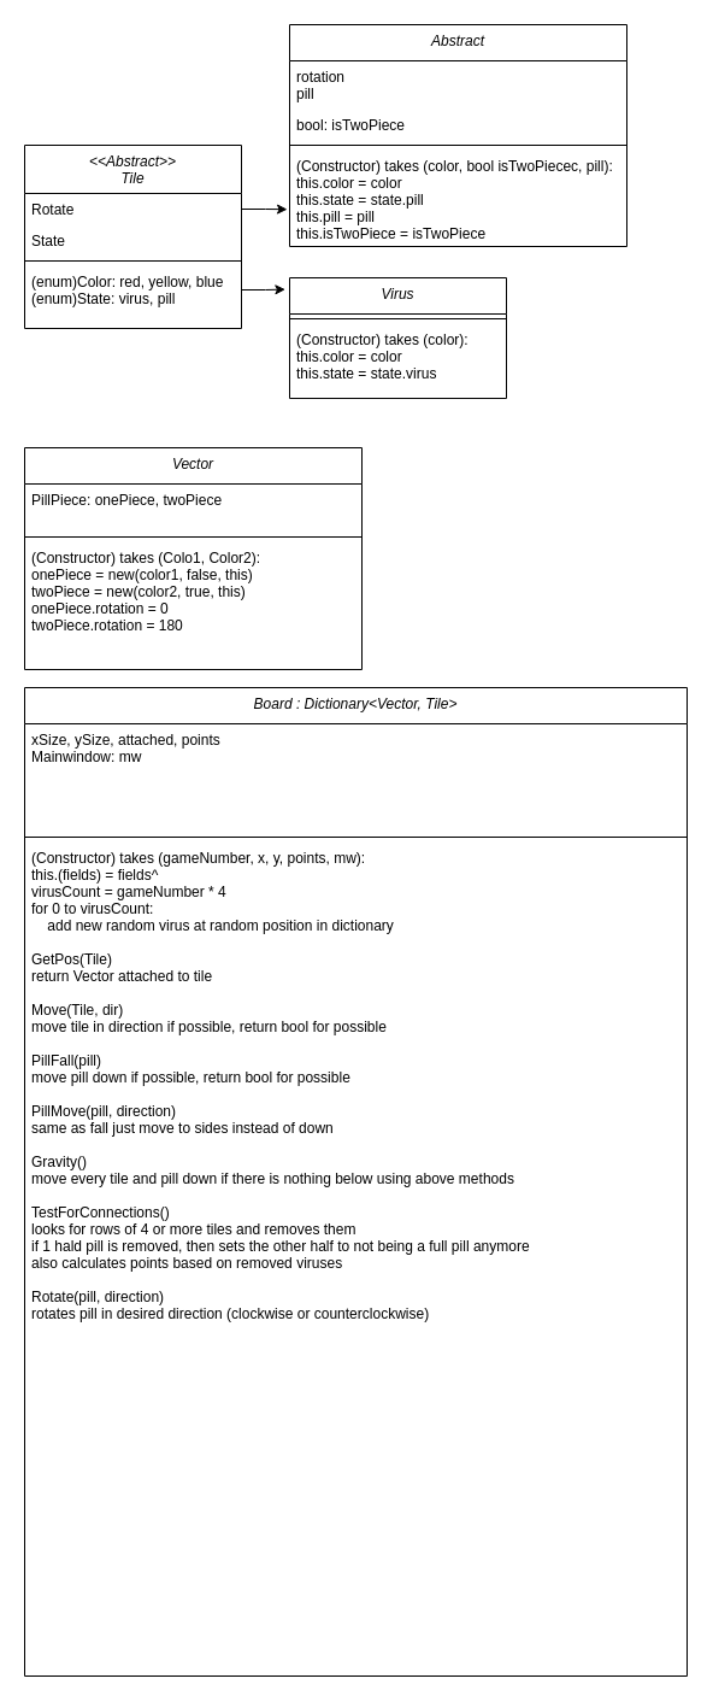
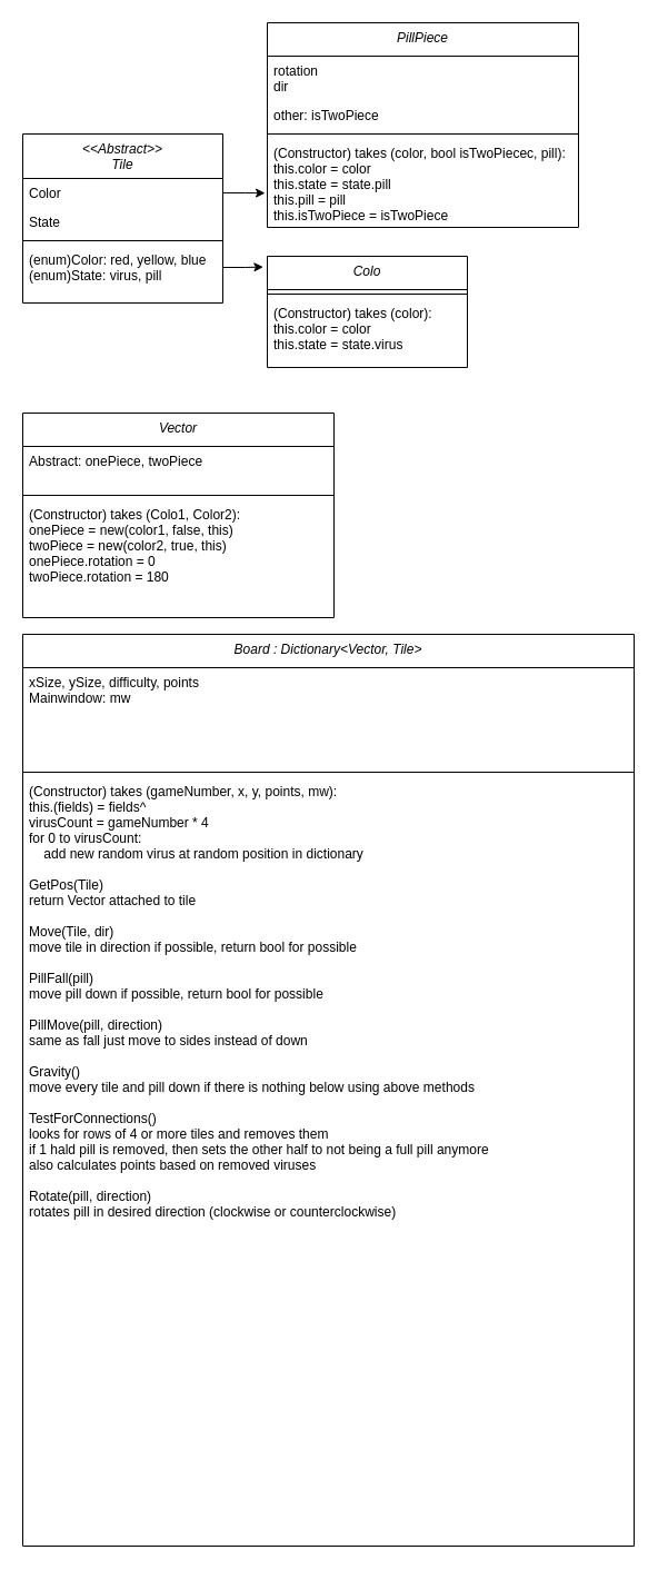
  <mxCell id="0" />
  <mxCell id="1" parent="0" />
  <mxCell id="2" value="&lt;&lt;Abstract&gt;&gt;&#10;Tile" style="swimlane;fontStyle=2;align=center;verticalAlign=top;childLayout=stackLayout;horizontal=1;startSize=40;horizontalStack=0;resizeParent=1;resizeLast=0;collapsible=1;marginBottom=0;rounded=0;shadow=0;strokeWidth=1;" parent="1" vertex="1"><mxGeometry x="20" y="120" width="180" height="152" as="geometry"><mxRectangle x="230" y="140" width="160" height="26" as="alternateBounds" /></mxGeometry></mxCell>
- <mxCell id="3" value="Rotate" style="text;align=left;verticalAlign=top;spacingLeft=4;spacingRight=4;overflow=hidden;rotatable=0;points=[[0,0.5],[1,0.5]];portConstraint=eastwest;" parent="2" vertex="1"><mxGeometry y="40" width="180" height="26" as="geometry" /></mxCell>
+ <mxCell id="3" value="Color" style="text;align=left;verticalAlign=top;spacingLeft=4;spacingRight=4;overflow=hidden;rotatable=0;points=[[0,0.5],[1,0.5]];portConstraint=eastwest;" parent="2" vertex="1"><mxGeometry y="40" width="180" height="26" as="geometry" /></mxCell>
  <mxCell id="4" value="State" style="text;align=left;verticalAlign=top;spacingLeft=4;spacingRight=4;overflow=hidden;rotatable=0;points=[[0,0.5],[1,0.5]];portConstraint=eastwest;rounded=0;shadow=0;html=0;" parent="2" vertex="1"><mxGeometry y="66" width="180" height="26" as="geometry" /></mxCell>
  <mxCell id="5" value="" style="line;html=1;strokeWidth=1;align=left;verticalAlign=middle;spacingTop=-1;spacingLeft=3;spacingRight=3;rotatable=0;labelPosition=right;points=[];portConstraint=eastwest;" parent="2" vertex="1"><mxGeometry y="92" width="180" height="8" as="geometry" /></mxCell>
  <mxCell id="6" value="(enum)Color: red, yellow, blue&#10;(enum)State: virus, pill" style="text;align=left;verticalAlign=top;spacingLeft=4;spacingRight=4;overflow=hidden;rotatable=0;points=[[0,0.5],[1,0.5]];portConstraint=eastwest;" parent="2" vertex="1"><mxGeometry y="100" width="180" height="40" as="geometry" /></mxCell>
- <mxCell id="7" value="Abstract" style="swimlane;fontStyle=2;align=center;verticalAlign=top;childLayout=stackLayout;horizontal=1;startSize=30;horizontalStack=0;resizeParent=1;resizeLast=0;collapsible=1;marginBottom=0;rounded=0;shadow=0;strokeWidth=1;" parent="1" vertex="1"><mxGeometry x="240" y="20" width="280" height="184" as="geometry"><mxRectangle x="230" y="140" width="160" height="26" as="alternateBounds" /></mxGeometry></mxCell>
- <mxCell id="8" value="rotation&#10;pill" style="text;align=left;verticalAlign=top;spacingLeft=4;spacingRight=4;overflow=hidden;rotatable=0;points=[[0,0.5],[1,0.5]];portConstraint=eastwest;" parent="7" vertex="1"><mxGeometry y="30" width="280" height="40" as="geometry" /></mxCell>
- <mxCell id="9" value="bool: isTwoPiece" style="text;align=left;verticalAlign=top;spacingLeft=4;spacingRight=4;overflow=hidden;rotatable=0;points=[[0,0.5],[1,0.5]];portConstraint=eastwest;rounded=0;shadow=0;html=0;" parent="7" vertex="1"><mxGeometry y="70" width="280" height="26" as="geometry" /></mxCell>
+ <mxCell id="7" value="PillPiece" style="swimlane;fontStyle=2;align=center;verticalAlign=top;childLayout=stackLayout;horizontal=1;startSize=30;horizontalStack=0;resizeParent=1;resizeLast=0;collapsible=1;marginBottom=0;rounded=0;shadow=0;strokeWidth=1;" parent="1" vertex="1"><mxGeometry x="240" y="20" width="280" height="184" as="geometry"><mxRectangle x="230" y="140" width="160" height="26" as="alternateBounds" /></mxGeometry></mxCell>
+ <mxCell id="8" value="rotation&#10;dir" style="text;align=left;verticalAlign=top;spacingLeft=4;spacingRight=4;overflow=hidden;rotatable=0;points=[[0,0.5],[1,0.5]];portConstraint=eastwest;" parent="7" vertex="1"><mxGeometry y="30" width="280" height="40" as="geometry" /></mxCell>
+ <mxCell id="9" value="other: isTwoPiece" style="text;align=left;verticalAlign=top;spacingLeft=4;spacingRight=4;overflow=hidden;rotatable=0;points=[[0,0.5],[1,0.5]];portConstraint=eastwest;rounded=0;shadow=0;html=0;" parent="7" vertex="1"><mxGeometry y="70" width="280" height="26" as="geometry" /></mxCell>
  <mxCell id="10" value="" style="line;html=1;strokeWidth=1;align=left;verticalAlign=middle;spacingTop=-1;spacingLeft=3;spacingRight=3;rotatable=0;labelPosition=right;points=[];portConstraint=eastwest;" parent="7" vertex="1"><mxGeometry y="96" width="280" height="8" as="geometry" /></mxCell>
  <mxCell id="11" value="(Constructor) takes (color, bool isTwoPiecec, pill):&#10;this.color = color&#10;this.state = state.pill&#10;this.pill = pill&#10;this.isTwoPiece = isTwoPiece" style="text;align=left;verticalAlign=top;spacingLeft=4;spacingRight=4;overflow=hidden;rotatable=0;points=[[0,0.5],[1,0.5]];portConstraint=eastwest;" parent="7" vertex="1"><mxGeometry y="104" width="280" height="80" as="geometry" /></mxCell>
- <mxCell id="12" value="Virus" style="swimlane;fontStyle=2;align=center;verticalAlign=top;childLayout=stackLayout;horizontal=1;startSize=30;horizontalStack=0;resizeParent=1;resizeLast=0;collapsible=1;marginBottom=0;rounded=0;shadow=0;strokeWidth=1;" parent="1" vertex="1"><mxGeometry x="240" y="230" width="180" height="100" as="geometry"><mxRectangle x="230" y="140" width="160" height="26" as="alternateBounds" /></mxGeometry></mxCell>
+ <mxCell id="12" value="Colo" style="swimlane;fontStyle=2;align=center;verticalAlign=top;childLayout=stackLayout;horizontal=1;startSize=30;horizontalStack=0;resizeParent=1;resizeLast=0;collapsible=1;marginBottom=0;rounded=0;shadow=0;strokeWidth=1;" parent="1" vertex="1"><mxGeometry x="240" y="230" width="180" height="100" as="geometry"><mxRectangle x="230" y="140" width="160" height="26" as="alternateBounds" /></mxGeometry></mxCell>
  <mxCell id="13" value="" style="line;html=1;strokeWidth=1;align=left;verticalAlign=middle;spacingTop=-1;spacingLeft=3;spacingRight=3;rotatable=0;labelPosition=right;points=[];portConstraint=eastwest;" parent="12" vertex="1"><mxGeometry y="30" width="180" height="8" as="geometry" /></mxCell>
  <mxCell id="14" value="(Constructor) takes (color):&#10;this.color = color&#10;this.state = state.virus" style="text;align=left;verticalAlign=top;spacingLeft=4;spacingRight=4;overflow=hidden;rotatable=0;points=[[0,0.5],[1,0.5]];portConstraint=eastwest;" parent="12" vertex="1"><mxGeometry y="38" width="180" height="60" as="geometry" /></mxCell>
  <mxCell id="15" style="edgeStyle=orthogonalEdgeStyle;rounded=0;orthogonalLoop=1;jettySize=auto;html=1;entryX=-0.02;entryY=0.096;entryDx=0;entryDy=0;entryPerimeter=0;" parent="1" source="6" target="12" edge="1"><mxGeometry relative="1" as="geometry" /></mxCell>
  <mxCell id="16" style="edgeStyle=orthogonalEdgeStyle;rounded=0;orthogonalLoop=1;jettySize=auto;html=1;entryX=-0.007;entryY=0.615;entryDx=0;entryDy=0;entryPerimeter=0;" parent="1" source="3" target="11" edge="1"><mxGeometry relative="1" as="geometry" /></mxCell>
  <mxCell id="17" value="Vector" style="swimlane;fontStyle=2;align=center;verticalAlign=top;childLayout=stackLayout;horizontal=1;startSize=30;horizontalStack=0;resizeParent=1;resizeLast=0;collapsible=1;marginBottom=0;rounded=0;shadow=0;strokeWidth=1;" parent="1" vertex="1"><mxGeometry x="20" y="371" width="280" height="184" as="geometry"><mxRectangle x="230" y="140" width="160" height="26" as="alternateBounds" /></mxGeometry></mxCell>
- <mxCell id="18" value="PillPiece: onePiece, twoPiece" style="text;align=left;verticalAlign=top;spacingLeft=4;spacingRight=4;overflow=hidden;rotatable=0;points=[[0,0.5],[1,0.5]];portConstraint=eastwest;" parent="17" vertex="1"><mxGeometry y="30" width="280" height="40" as="geometry" /></mxCell>
+ <mxCell id="18" value="Abstract: onePiece, twoPiece" style="text;align=left;verticalAlign=top;spacingLeft=4;spacingRight=4;overflow=hidden;rotatable=0;points=[[0,0.5],[1,0.5]];portConstraint=eastwest;" parent="17" vertex="1"><mxGeometry y="30" width="280" height="40" as="geometry" /></mxCell>
  <mxCell id="19" value="" style="line;html=1;strokeWidth=1;align=left;verticalAlign=middle;spacingTop=-1;spacingLeft=3;spacingRight=3;rotatable=0;labelPosition=right;points=[];portConstraint=eastwest;" parent="17" vertex="1"><mxGeometry y="70" width="280" height="8" as="geometry" /></mxCell>
  <mxCell id="20" value="(Constructor) takes (Colo1, Color2):&#10;onePiece = new(color1, false, this)&#10;twoPiece = new(color2, true, this)&#10;onePiece.rotation = 0&#10;twoPiece.rotation = 180" style="text;align=left;verticalAlign=top;spacingLeft=4;spacingRight=4;overflow=hidden;rotatable=0;points=[[0,0.5],[1,0.5]];portConstraint=eastwest;" parent="17" vertex="1"><mxGeometry y="78" width="280" height="80" as="geometry" /></mxCell>
  <mxCell id="21" value="Board : Dictionary&lt;Vector, Tile&gt;" style="swimlane;fontStyle=2;align=center;verticalAlign=top;childLayout=stackLayout;horizontal=1;startSize=30;horizontalStack=0;resizeParent=1;resizeLast=0;collapsible=1;marginBottom=0;rounded=0;shadow=0;strokeWidth=1;" parent="1" vertex="1"><mxGeometry x="20" y="570" width="550" height="820" as="geometry"><mxRectangle x="230" y="140" width="160" height="26" as="alternateBounds" /></mxGeometry></mxCell>
- <mxCell id="22" value="xSize, ySize, attached, points&#10;Mainwindow: mw" style="text;align=left;verticalAlign=top;spacingLeft=4;spacingRight=4;overflow=hidden;rotatable=0;points=[[0,0.5],[1,0.5]];portConstraint=eastwest;" parent="21" vertex="1"><mxGeometry y="30" width="550" height="90" as="geometry" /></mxCell>
+ <mxCell id="22" value="xSize, ySize, difficulty, points&#10;Mainwindow: mw" style="text;align=left;verticalAlign=top;spacingLeft=4;spacingRight=4;overflow=hidden;rotatable=0;points=[[0,0.5],[1,0.5]];portConstraint=eastwest;" parent="21" vertex="1"><mxGeometry y="30" width="550" height="90" as="geometry" /></mxCell>
  <mxCell id="23" value="" style="line;html=1;strokeWidth=1;align=left;verticalAlign=middle;spacingTop=-1;spacingLeft=3;spacingRight=3;rotatable=0;labelPosition=right;points=[];portConstraint=eastwest;" parent="21" vertex="1"><mxGeometry y="120" width="550" height="8" as="geometry" /></mxCell>
  <mxCell id="24" value="(Constructor) takes (gameNumber, x, y, points, mw):&#10;this.(fields) = fields^&#10;virusCount = gameNumber * 4&#10;for 0 to virusCount:&#10;    add new random virus at random position in dictionary&#10;&#10;GetPos(Tile)&#10;return Vector attached to tile&#10;&#10;Move(Tile, dir)&#10;move tile in direction if possible, return bool for possible&#10;&#10;PillFall(pill)&#10;move pill down if possible, return bool for possible&#10;&#10;PillMove(pill, direction)&#10;same as fall just move to sides instead of down&#10;&#10;Gravity()&#10;move every tile and pill down if there is nothing below using above methods&#10;&#10;TestForConnections()&#10;looks for rows of 4 or more tiles and removes them&#10;if 1 hald pill is removed, then sets the other half to not being a full pill anymore&#10;also calculates points based on removed viruses&#10;&#10;Rotate(pill, direction)&#10;rotates pill in desired direction (clockwise or counterclockwise)&#10;" style="text;align=left;verticalAlign=top;spacingLeft=4;spacingRight=4;overflow=hidden;rotatable=0;points=[[0,0.5],[1,0.5]];portConstraint=eastwest;" parent="21" vertex="1"><mxGeometry y="128" width="550" height="692" as="geometry" /></mxCell>
